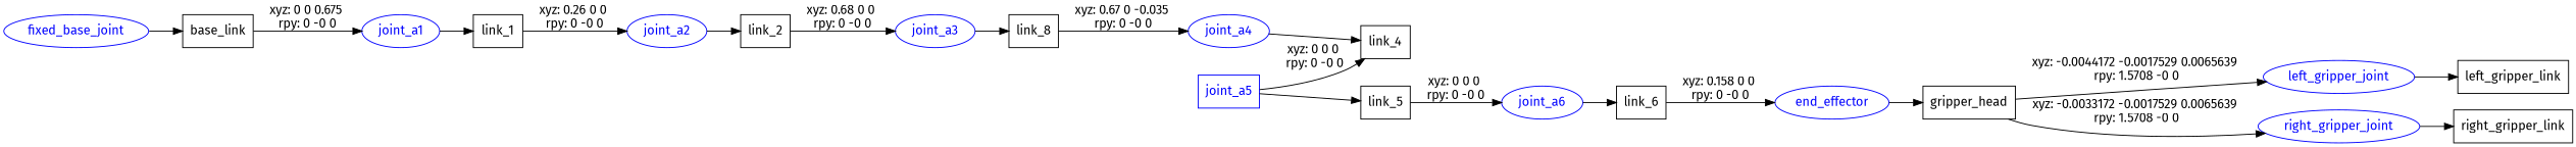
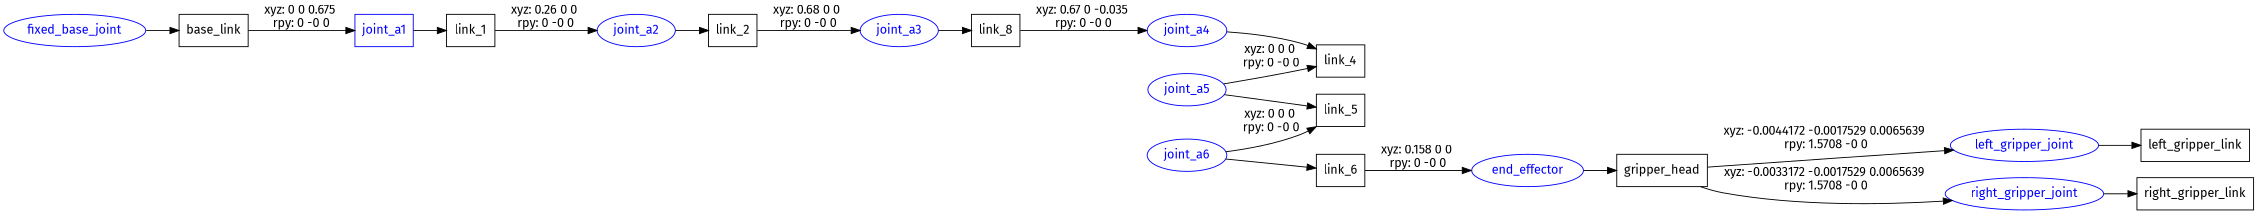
  digraph {
    fontname="Fira Sans"
    rankdir=LR
    node [fontname="Fira Sans" shape=ellipse]
    edge [fontname="Fira Sans"]
    fixed_base_joint [color=blue fontcolor=blue]
    n2 [label=base_link shape=box]
-   joint_a1 [color=blue fontcolor=blue]
+   joint_a1 [color=blue fontcolor=blue shape=box]
    n4 [label=link_1 shape=box]
    joint_a2 [color=blue fontcolor=blue]
    n6 [label=link_2 shape=box]
    joint_a3 [color=blue fontcolor=blue]
    n8 [label=link_8 shape=box]
    joint_a4 [color=blue fontcolor=blue]
    n10 [label=link_4 shape=box]
-   joint_a5 [color=blue fontcolor=blue shape=box]
+   joint_a5 [color=blue fontcolor=blue]
    n12 [label=link_5 shape=box]
    joint_a6 [color=blue fontcolor=blue]
    n14 [label=link_6 shape=box]
    end_effector [color=blue fontcolor=blue]
    n16 [label=gripper_head shape=box]
    left_gripper_joint [color=blue fontcolor=blue]
    right_gripper_joint [color=blue fontcolor=blue]
    n19 [label=left_gripper_link shape=box]
    n20 [label=right_gripper_link shape=box]
    fixed_base_joint -> n2
    n2 -> joint_a1 [label="xyz: 0 0 0.675 \nrpy: 0 -0 0"]
    joint_a1 -> n4
    n4 -> joint_a2 [label="xyz: 0.26 0 0 \nrpy: 0 -0 0"]
    joint_a2 -> n6
    n6 -> joint_a3 [label="xyz: 0.68 0 0 \nrpy: 0 -0 0"]
    joint_a3 -> n8
    n8 -> joint_a4 [label="xyz: 0.67 0 -0.035 \nrpy: 0 -0 0"]
    joint_a4 -> n10
    joint_a5 -> n10 [label="xyz: 0 0 0 \nrpy: 0 -0 0"]
    joint_a5 -> n12
-   n12 -> joint_a6 [label="xyz: 0 0 0 \nrpy: 0 -0 0"]
+   joint_a6 -> n12 [label="xyz: 0 0 0 \nrpy: 0 -0 0"]
    joint_a6 -> n14
    n14 -> end_effector [label="xyz: 0.158 0 0 \nrpy: 0 -0 0"]
    end_effector -> n16
    n16 -> left_gripper_joint [label="xyz: -0.0044172 -0.0017529 0.0065639 \nrpy: 1.5708 -0 0"]
    n16 -> right_gripper_joint [label="xyz: -0.0033172 -0.0017529 0.0065639 \nrpy: 1.5708 -0 0"]
    left_gripper_joint -> n19
    right_gripper_joint -> n20
  }
